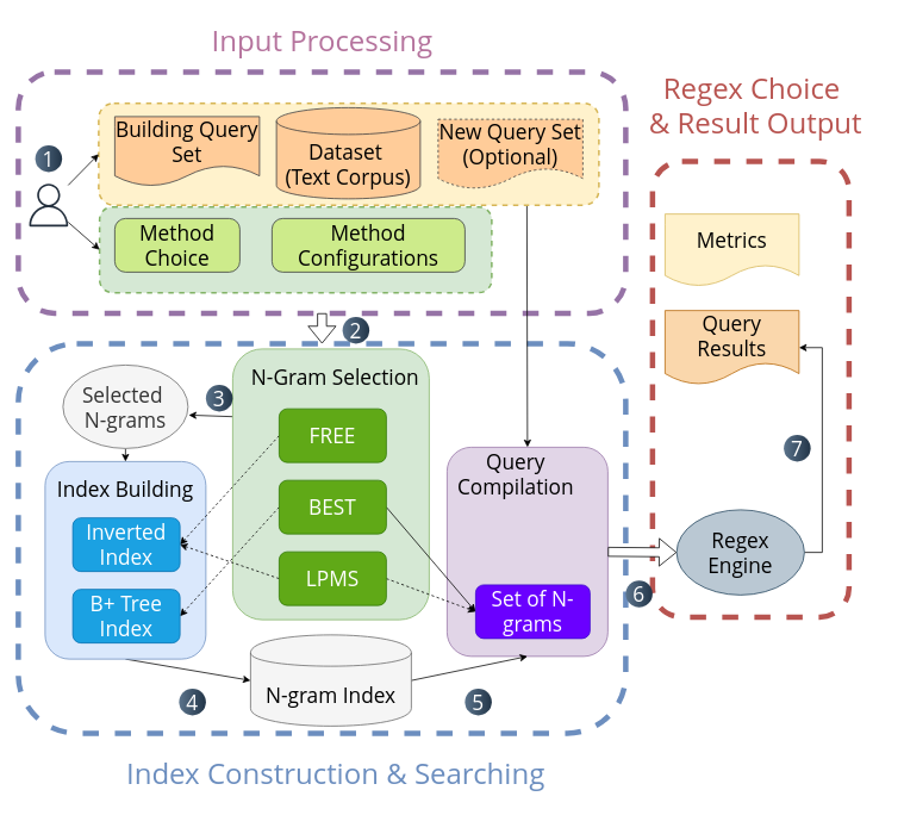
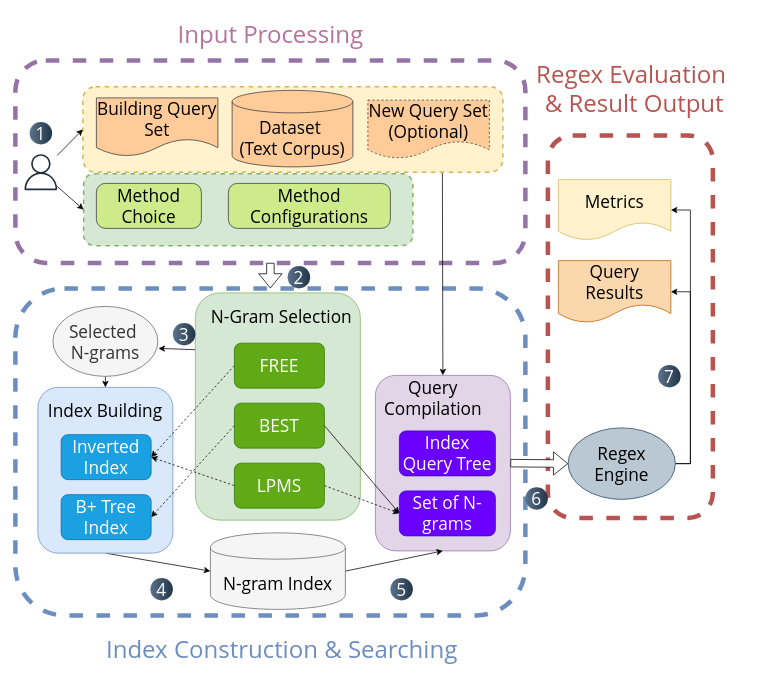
  <mxCell id="0" />
  <mxCell id="1" parent="0" />
  <mxCell id="2" value="" style="rounded=1;whiteSpace=wrap;html=1;fillColor=none;strokeColor=#6c8ebf;dashed=1;strokeWidth=6;fontSize=23;fontStyle=0;fontFamily=open sans;" parent="1" vertex="1"><mxGeometry x="20" y="384" width="680" height="436" as="geometry" /></mxCell>
  <mxCell id="3" value="" style="rounded=1;whiteSpace=wrap;html=1;fillColor=none;dashed=1;strokeWidth=6;strokeColor=#b85450;fontStyle=0;fontFamily=open sans;fontSize=23;" parent="1" vertex="1"><mxGeometry x="730" y="180" width="220" height="510" as="geometry" /></mxCell>
  <mxCell id="4" value="" style="rounded=0;orthogonalLoop=1;jettySize=auto;html=1;entryX=0.5;entryY=0;entryDx=0;entryDy=0;shape=flexArrow;fontStyle=0;fontFamily=open sans;fontSize=23;" parent="1" source="5" target="2" edge="1"><mxGeometry relative="1" as="geometry"><mxPoint x="400" y="370" as="targetPoint" /></mxGeometry></mxCell>
  <mxCell id="5" value="" style="rounded=1;whiteSpace=wrap;html=1;fillColor=none;strokeColor=#9673a6;dashed=1;strokeWidth=6;fontSize=22;fontStyle=0;fontFamily=open sans;" parent="1" vertex="1"><mxGeometry x="20" y="80" width="680" height="270" as="geometry" /></mxCell>
  <mxCell id="6" value="" style="rounded=1;whiteSpace=wrap;html=1;fillColor=#d5e8d4;dashed=1;strokeColor=#82b366;strokeWidth=2;fontSize=23;fontStyle=0;fontFamily=open sans;" parent="1" vertex="1"><mxGeometry x="111" y="231" width="439" height="96" as="geometry" /></mxCell>
  <mxCell id="7" style="edgeStyle=none;rounded=0;orthogonalLoop=1;jettySize=auto;html=1;exitX=0.856;exitY=1.002;exitDx=0;exitDy=0;entryX=0.5;entryY=0;entryDx=0;entryDy=0;exitPerimeter=0;fontSize=23;fontStyle=0;fontFamily=open sans;" parent="1" source="8" target="9" edge="1"><mxGeometry relative="1" as="geometry" /></mxCell>
  <mxCell id="8" value="" style="rounded=1;whiteSpace=wrap;html=1;fillColor=#fff2cc;dashed=1;strokeColor=#d6b656;strokeWidth=2;fontSize=24;fontStyle=0;fontFamily=open sans;" parent="1" vertex="1"><mxGeometry x="110" y="115" width="560" height="114" as="geometry" /></mxCell>
  <mxCell id="9" value="" style="rounded=1;whiteSpace=wrap;html=1;fillColor=#e1d5e7;strokeColor=#9673a6;fontSize=23;fontStyle=0;fontFamily=open sans;" parent="1" vertex="1"><mxGeometry x="500" y="500" width="180" height="234" as="geometry" /></mxCell>
  <mxCell id="10" style="edgeStyle=none;rounded=0;orthogonalLoop=1;jettySize=auto;html=1;exitX=0.5;exitY=1;exitDx=0;exitDy=0;entryX=0;entryY=0.5;entryDx=0;entryDy=0;fontSize=23;fontStyle=0;fontFamily=open sans;" parent="1" source="11" target="30" edge="1"><mxGeometry relative="1" as="geometry"><mxPoint x="160" y="722" as="targetPoint" /></mxGeometry></mxCell>
  <mxCell id="11" value="" style="rounded=1;whiteSpace=wrap;html=1;fillColor=#dae8fc;strokeColor=#6c8ebf;fontSize=23;fontStyle=0;fontFamily=open sans;" parent="1" vertex="1"><mxGeometry x="50" y="516" width="180" height="221" as="geometry" /></mxCell>
  <mxCell id="12" style="edgeStyle=none;rounded=0;orthogonalLoop=1;jettySize=auto;html=1;exitX=0;exitY=0.25;exitDx=0;exitDy=0;entryX=1.006;entryY=0.6;entryDx=0;entryDy=0;entryPerimeter=0;fontSize=23;fontStyle=0;fontFamily=open sans;" parent="1" source="13" target="32" edge="1"><mxGeometry relative="1" as="geometry" /></mxCell>
  <mxCell id="13" value="" style="rounded=1;whiteSpace=wrap;html=1;fillColor=#d5e8d4;strokeColor=#82b366;fontSize=23;fontStyle=0;fontFamily=open sans;" parent="1" vertex="1"><mxGeometry x="260" y="390" width="220" height="303" as="geometry" /></mxCell>
  <mxCell id="14" style="edgeStyle=none;rounded=0;orthogonalLoop=1;jettySize=auto;html=1;exitX=0;exitY=0.5;exitDx=0;exitDy=0;entryX=1;entryY=0.5;entryDx=0;entryDy=0;fontSize=23;dashed=1;fontStyle=0;fontFamily=open sans;" parent="1" source="15" target="24" edge="1"><mxGeometry relative="1" as="geometry" /></mxCell>
  <mxCell id="15" value="FREE" style="rounded=1;whiteSpace=wrap;html=1;fillColor=#60a917;strokeColor=#2D7600;fontSize=23;fontColor=#ffffff;fontStyle=0;fontFamily=open sans;" parent="1" vertex="1"><mxGeometry x="312" y="457" width="120" height="60" as="geometry" /></mxCell>
  <mxCell id="16" style="edgeStyle=none;rounded=0;orthogonalLoop=1;jettySize=auto;html=1;exitX=0;exitY=0.5;exitDx=0;exitDy=0;entryX=1;entryY=0.5;entryDx=0;entryDy=0;fontSize=23;dashed=1;fontStyle=0;fontFamily=open sans;" parent="1" source="18" target="24" edge="1"><mxGeometry relative="1" as="geometry" /></mxCell>
  <mxCell id="17" style="edgeStyle=none;rounded=0;orthogonalLoop=1;jettySize=auto;html=1;exitX=1;exitY=0.5;exitDx=0;exitDy=0;entryX=0;entryY=0.5;entryDx=0;entryDy=0;fontSize=23;dashed=1;fontStyle=0;fontFamily=open sans;" parent="1" source="18" target="26" edge="1"><mxGeometry relative="1" as="geometry" /></mxCell>
  <mxCell id="18" value="LPMS" style="rounded=1;whiteSpace=wrap;html=1;fillColor=#60a917;strokeColor=#2D7600;fontSize=23;fontColor=#ffffff;fontStyle=0;fontFamily=open sans;" parent="1" vertex="1"><mxGeometry x="312" y="617" width="120" height="60" as="geometry" /></mxCell>
  <mxCell id="19" style="edgeStyle=none;rounded=0;orthogonalLoop=1;jettySize=auto;html=1;exitX=0;exitY=0.5;exitDx=0;exitDy=0;entryX=1;entryY=0.5;entryDx=0;entryDy=0;fontSize=23;dashed=1;fontStyle=0;fontFamily=open sans;" parent="1" source="21" target="23" edge="1"><mxGeometry relative="1" as="geometry" /></mxCell>
  <mxCell id="20" style="edgeStyle=none;rounded=0;orthogonalLoop=1;jettySize=auto;html=1;exitX=1;exitY=0.5;exitDx=0;exitDy=0;entryX=0;entryY=0.5;entryDx=0;entryDy=0;fontSize=23;dashed=0;fontStyle=0;fontFamily=open sans;" parent="1" source="21" target="26" edge="1"><mxGeometry relative="1" as="geometry" /></mxCell>
  <mxCell id="21" value="BEST" style="rounded=1;whiteSpace=wrap;html=1;fillColor=#60a917;strokeColor=#2D7600;fontSize=23;fontColor=#ffffff;fontStyle=0;fontFamily=open sans;" parent="1" vertex="1"><mxGeometry x="312" y="537" width="120" height="60" as="geometry" /></mxCell>
  <mxCell id="22" value="N-Gram Selection" style="rounded=1;whiteSpace=wrap;html=1;fillColor=none;strokeColor=none;fontSize=23;fontStyle=0;fontFamily=open sans;" parent="1" vertex="1"><mxGeometry x="270" y="401" width="210" height="40" as="geometry" /></mxCell>
  <mxCell id="23" value="B+ Tree Index" style="rounded=1;whiteSpace=wrap;html=1;fillColor=#1ba1e2;strokeColor=#006EAF;fontSize=23;fontColor=#ffffff;fontStyle=0;fontFamily=open sans;" parent="1" vertex="1"><mxGeometry x="81" y="659" width="120" height="60" as="geometry" /></mxCell>
  <mxCell id="24" value="Inverted Index" style="rounded=1;whiteSpace=wrap;html=1;fillColor=#1ba1e2;strokeColor=#006EAF;fontSize=23;fontColor=#ffffff;fontStyle=0;fontFamily=open sans;" parent="1" vertex="1"><mxGeometry x="81" y="579" width="120" height="60" as="geometry" /></mxCell>
  <mxCell id="25" value="Index Building" style="rounded=1;whiteSpace=wrap;html=1;fillColor=none;strokeColor=none;fontSize=23;fontStyle=0;fontFamily=open sans;" parent="1" vertex="1"><mxGeometry x="60" y="527" width="160" height="40" as="geometry" /></mxCell>
  <mxCell id="26" value="Set of N-grams" style="rounded=1;whiteSpace=wrap;html=1;fillColor=#6a00ff;strokeColor=#3700CC;fontSize=23;fontColor=#ffffff;fontStyle=0;fontFamily=open sans;" parent="1" vertex="1"><mxGeometry x="532" y="654" width="128" height="60" as="geometry" /></mxCell>
+ <mxCell id="27" value="Index Query Tree" style="rounded=1;whiteSpace=wrap;html=1;fillColor=#6a00ff;strokeColor=#3700CC;fontSize=23;fontColor=#ffffff;fontStyle=0;fontFamily=open sans;" parent="1" vertex="1"><mxGeometry x="532" y="574" width="128" height="60" as="geometry" /></mxCell>
  <mxCell id="28" value="Query Compilation" style="rounded=1;whiteSpace=wrap;html=1;fillColor=none;strokeColor=none;fontSize=23;fontStyle=0;fontFamily=open sans;" parent="1" vertex="1"><mxGeometry x="502" y="510" width="150" height="40" as="geometry" /></mxCell>
  <mxCell id="29" style="edgeStyle=none;rounded=0;orthogonalLoop=1;jettySize=auto;html=1;exitX=1;exitY=0.5;exitDx=0;exitDy=0;entryX=0.5;entryY=1;entryDx=0;entryDy=0;fontSize=23;fontStyle=0;fontFamily=open sans;" parent="1" source="30" target="9" edge="1"><mxGeometry relative="1" as="geometry" /></mxCell>
  <mxCell id="30" value="N-gram Index" style="shape=cylinder;whiteSpace=wrap;html=1;boundedLbl=1;fillColor=#f5f5f5;strokeColor=#666666;fontSize=23;fontStyle=0;fontFamily=open sans;" parent="1" vertex="1"><mxGeometry x="280" y="710" width="180" height="102" as="geometry" /></mxCell>
  <mxCell id="31" style="edgeStyle=none;rounded=0;orthogonalLoop=1;jettySize=auto;html=1;exitX=0.5;exitY=1;exitDx=0;exitDy=0;entryX=0.5;entryY=0;entryDx=0;entryDy=0;fontSize=23;fontStyle=0;fontFamily=open sans;" parent="1" source="32" target="11" edge="1"><mxGeometry relative="1" as="geometry" /></mxCell>
  <mxCell id="32" value="Selected&amp;nbsp;&lt;div&gt;N-grams&lt;/div&gt;" style="shape=ellipse;whiteSpace=wrap;html=1;aspect=fixed;fillColor=#f5f5f5;strokeColor=#666666;fontSize=23;fontColor=#333333;fontStyle=0;fontFamily=open sans;" parent="1" vertex="1"><mxGeometry x="70" y="408" width="140" height="93.33" as="geometry" /></mxCell>
  <mxCell id="33" value="Dataset&amp;nbsp;&lt;div&gt;(Text Corpus)&lt;/div&gt;" style="shape=cylinder3;whiteSpace=wrap;html=1;boundedLbl=1;backgroundOutline=1;size=15;fillColor=#ffcc99;strokeColor=#36393d;fontSize=23;fontStyle=0;fontFamily=open sans;" parent="1" vertex="1"><mxGeometry x="309" y="120" width="161" height="102" as="geometry" /></mxCell>
  <mxCell id="34" value="Building Query Set" style="shape=document;whiteSpace=wrap;html=1;boundedLbl=1;fillColor=#ffcc99;strokeColor=#36393d;fontSize=23;fontStyle=0;fontFamily=open sans;" parent="1" vertex="1"><mxGeometry x="128" y="130" width="162" height="78" as="geometry" /></mxCell>
  <mxCell id="35" value="Method Choice" style="whiteSpace=wrap;rounded=1;fillColor=#cdeb8b;strokeColor=#36393d;size=0.167;arcSize=20;html=1;shadow=0;fontSize=23;fontStyle=0;fontFamily=open sans;" parent="1" vertex="1"><mxGeometry x="128" y="244" width="140" height="60" as="geometry" /></mxCell>
  <mxCell id="36" value="New Query Set (Optional)" style="shape=document;whiteSpace=wrap;html=1;boundedLbl=1;dashed=1;fillColor=#ffcc99;strokeColor=#36393d;fontSize=23;fontStyle=0;fontFamily=open sans;" parent="1" vertex="1"><mxGeometry x="490" y="133" width="162" height="78" as="geometry" /></mxCell>
  <mxCell id="37" value="" style="group;fontSize=23;fontStyle=0;fontFamily=open sans;" parent="1" vertex="1" connectable="0"><mxGeometry x="30" y="205" width="48" height="49" as="geometry" /></mxCell>
  <mxCell id="38" value="" style="rounded=0;whiteSpace=wrap;html=1;strokeColor=none;fontSize=23;fontStyle=0;fontFamily=open sans;" parent="37" vertex="1"><mxGeometry x="2" y="19" width="40" height="30" as="geometry" /></mxCell>
  <mxCell id="39" value="" style="sketch=0;outlineConnect=0;fontColor=#232F3E;gradientColor=none;fillColor=#232F3D;strokeColor=none;dashed=0;verticalLabelPosition=bottom;verticalAlign=top;align=center;html=1;fontSize=23;fontStyle=0;aspect=fixed;pointerEvents=1;shape=mxgraph.aws4.user;strokeWidth=0;fontFamily=open sans;" parent="37" vertex="1"><mxGeometry width="48" height="48" as="geometry" /></mxCell>
  <mxCell id="40" style="edgeStyle=none;rounded=0;orthogonalLoop=1;jettySize=auto;html=1;entryX=0;entryY=0.5;entryDx=0;entryDy=0;fontSize=23;fontStyle=0;fontFamily=open sans;" parent="1" source="39" target="8" edge="1"><mxGeometry relative="1" as="geometry" /></mxCell>
  <mxCell id="41" style="edgeStyle=none;rounded=0;orthogonalLoop=1;jettySize=auto;html=1;entryX=0;entryY=0.5;entryDx=0;entryDy=0;fontSize=23;fontStyle=0;fontFamily=open sans;" parent="1" source="39" target="6" edge="1"><mxGeometry relative="1" as="geometry" /></mxCell>
+ <mxCell id="42" style="edgeStyle=orthogonalEdgeStyle;rounded=0;orthogonalLoop=1;jettySize=auto;html=1;exitX=1;exitY=0.5;exitDx=0;exitDy=0;entryX=1;entryY=0.5;entryDx=0;entryDy=0;fontSize=23;fontStyle=0;fontFamily=open sans;" parent="1" source="44" target="45" edge="1"><mxGeometry relative="1" as="geometry" /></mxCell>
  <mxCell id="43" style="edgeStyle=orthogonalEdgeStyle;rounded=0;orthogonalLoop=1;jettySize=auto;html=1;exitX=1;exitY=0.5;exitDx=0;exitDy=0;entryX=1;entryY=0.5;entryDx=0;entryDy=0;fontSize=23;fontStyle=0;fontFamily=open sans;" parent="1" source="44" target="46" edge="1"><mxGeometry relative="1" as="geometry" /></mxCell>
  <mxCell id="44" value="Regex Engine" style="shape=ellipse;whiteSpace=wrap;html=1;aspect=fixed;fillColor=#bac8d3;strokeColor=#23445d;fontSize=23;fontStyle=0;fontFamily=open sans;" parent="1" vertex="1"><mxGeometry x="757" y="570" width="143" height="95.34" as="geometry" /></mxCell>
  <mxCell id="45" value="Metrics" style="shape=document;whiteSpace=wrap;html=1;boundedLbl=1;fillColor=#fff2cc;strokeColor=#d6b656;fontSize=23;fontStyle=0;fontFamily=open sans;" parent="1" vertex="1"><mxGeometry x="744" y="239" width="150" height="81" as="geometry" /></mxCell>
  <mxCell id="46" value="Query Results" style="shape=document;whiteSpace=wrap;html=1;boundedLbl=1;fillColor=#fad7ac;strokeColor=#b46504;fontSize=23;fontStyle=0;fontFamily=open sans;" parent="1" vertex="1"><mxGeometry x="744" y="347" width="150" height="83" as="geometry" /></mxCell>
  <mxCell id="47" value="1" style="ellipse;whiteSpace=wrap;html=1;aspect=fixed;rotation=0;gradientColor=#223548;strokeColor=none;gradientDirection=east;fillColor=#5b738b;rounded=0;pointerEvents=0;fontFamily=open sans;fontSize=23;fontColor=#FFFFFF;spacingTop=4;spacingBottom=4;spacingLeft=4;spacingRight=4;points=[];fontStyle=0" parent="1" vertex="1"><mxGeometry x="39" y="162" width="30" height="30" as="geometry" /></mxCell>
  <mxCell id="48" value="2" style="ellipse;whiteSpace=wrap;html=1;aspect=fixed;rotation=0;gradientColor=#223548;strokeColor=none;gradientDirection=east;fillColor=#5b738b;rounded=0;pointerEvents=0;fontFamily=open sans;fontSize=23;fontColor=#FFFFFF;spacingTop=4;spacingBottom=4;spacingLeft=4;spacingRight=4;points=[];fontStyle=0" parent="1" vertex="1"><mxGeometry x="383" y="354" width="30" height="30" as="geometry" /></mxCell>
  <mxCell id="49" value="3" style="ellipse;whiteSpace=wrap;html=1;aspect=fixed;rotation=0;gradientColor=#223548;strokeColor=none;gradientDirection=east;fillColor=#5b738b;rounded=0;pointerEvents=0;fontFamily=open sans;fontSize=23;fontColor=#FFFFFF;spacingTop=4;spacingBottom=4;spacingLeft=4;spacingRight=4;points=[];fontStyle=0" parent="1" vertex="1"><mxGeometry x="230" y="430" width="30" height="30" as="geometry" /></mxCell>
  <mxCell id="50" value="4" style="ellipse;whiteSpace=wrap;html=1;aspect=fixed;rotation=0;gradientColor=#223548;strokeColor=none;gradientDirection=east;fillColor=#5b738b;rounded=0;pointerEvents=0;fontFamily=open sans;fontSize=23;fontColor=#FFFFFF;spacingTop=4;spacingBottom=4;spacingLeft=4;spacingRight=4;points=[];fontStyle=0" parent="1" vertex="1"><mxGeometry x="200" y="770" width="30" height="30" as="geometry" /></mxCell>
  <mxCell id="51" value="5" style="ellipse;whiteSpace=wrap;html=1;aspect=fixed;rotation=0;gradientColor=#223548;strokeColor=none;gradientDirection=east;fillColor=#5b738b;rounded=0;pointerEvents=0;fontFamily=open sans;fontSize=23;fontColor=#FFFFFF;spacingTop=4;spacingBottom=4;spacingLeft=4;spacingRight=4;points=[];fontStyle=0" parent="1" vertex="1"><mxGeometry x="520" y="770" width="30" height="30" as="geometry" /></mxCell>
  <mxCell id="52" value="6" style="ellipse;whiteSpace=wrap;html=1;aspect=fixed;rotation=0;gradientColor=#223548;strokeColor=none;gradientDirection=east;fillColor=#5b738b;rounded=0;pointerEvents=0;fontFamily=open sans;fontSize=23;fontColor=#FFFFFF;spacingTop=4;spacingBottom=4;spacingLeft=4;spacingRight=4;points=[];fontStyle=0" parent="1" vertex="1"><mxGeometry x="700" y="649" width="30" height="30" as="geometry" /></mxCell>
  <mxCell id="53" style="edgeStyle=none;rounded=0;orthogonalLoop=1;jettySize=auto;html=1;exitX=1;exitY=0.5;exitDx=0;exitDy=0;entryX=0;entryY=0.5;entryDx=0;entryDy=0;fontSize=23;shape=flexArrow;fillColor=default;fontStyle=0;fontFamily=open sans;" parent="1" source="9" target="44" edge="1"><mxGeometry relative="1" as="geometry" /></mxCell>
  <mxCell id="54" value="7" style="ellipse;whiteSpace=wrap;html=1;aspect=fixed;rotation=0;gradientColor=#223548;strokeColor=none;gradientDirection=east;fillColor=#5b738b;rounded=0;pointerEvents=0;fontFamily=open sans;fontSize=23;fontColor=#FFFFFF;spacingTop=4;spacingBottom=4;spacingLeft=4;spacingRight=4;points=[];fontStyle=0" parent="1" vertex="1"><mxGeometry x="877" y="486" width="30" height="30" as="geometry" /></mxCell>
  <mxCell id="55" value="&lt;font style=&quot;color: rgb(181, 115, 157);&quot;&gt;&lt;span&gt;Input Processing&lt;/span&gt;&lt;/font&gt;" style="text;html=1;align=center;verticalAlign=middle;resizable=0;points=[];autosize=1;strokeColor=none;fillColor=none;fontStyle=0;fontFamily=open sans;fontSize=32;" parent="1" vertex="1"><mxGeometry x="225" y="20" width="270" height="50" as="geometry" /></mxCell>
  <mxCell id="56" value="&lt;font style=&quot;color: light-dark(rgb(108, 142, 191), rgb(237, 237, 237));&quot;&gt;Index Construction &amp;amp; Searching&lt;/font&gt;" style="text;html=1;align=center;verticalAlign=middle;resizable=0;points=[];autosize=1;strokeColor=none;fillColor=none;fontStyle=0;fontSize=32;fontFamily=open sans;" parent="1" vertex="1"><mxGeometry x="130" y="840" width="490" height="50" as="geometry" /></mxCell>
- <mxCell id="57" value="&lt;font style=&quot;color: light-dark(rgb(184, 84, 80), rgb(237, 237, 237));&quot;&gt;&lt;span&gt;Regex Choice&amp;nbsp;&lt;/span&gt;&lt;/font&gt;&lt;div&gt;&lt;font style=&quot;color: light-dark(rgb(184, 84, 80), rgb(237, 237, 237));&quot;&gt;&lt;span&gt;&amp;amp; Result Output&lt;/span&gt;&lt;/font&gt;&lt;/div&gt;" style="text;html=1;align=center;verticalAlign=middle;resizable=0;points=[];autosize=1;strokeColor=none;fillColor=none;fontStyle=0;fontFamily=open sans;fontSize=32;" parent="1" vertex="1"><mxGeometry x="700" y="72" width="290" height="90" as="geometry" /></mxCell>
+ <mxCell id="57" value="&lt;font style=&quot;color: light-dark(rgb(184, 84, 80), rgb(237, 237, 237));&quot;&gt;&lt;span&gt;Regex Evaluation&amp;nbsp;&lt;/span&gt;&lt;/font&gt;&lt;div&gt;&lt;font style=&quot;color: light-dark(rgb(184, 84, 80), rgb(237, 237, 237));&quot;&gt;&lt;span&gt;&amp;amp; Result Output&lt;/span&gt;&lt;/font&gt;&lt;/div&gt;" style="text;html=1;align=center;verticalAlign=middle;resizable=0;points=[];autosize=1;strokeColor=none;fillColor=none;fontStyle=0;fontFamily=open sans;fontSize=32;" parent="1" vertex="1"><mxGeometry x="700" y="72" width="290" height="90" as="geometry" /></mxCell>
  <mxCell id="58" value="Method Configurations" style="whiteSpace=wrap;rounded=1;fillColor=#cdeb8b;strokeColor=#36393d;size=0.167;arcSize=20;html=1;shadow=0;fontSize=23;fontStyle=0;fontFamily=open sans;" parent="1" vertex="1"><mxGeometry x="304" y="244" width="216" height="60" as="geometry" /></mxCell>
